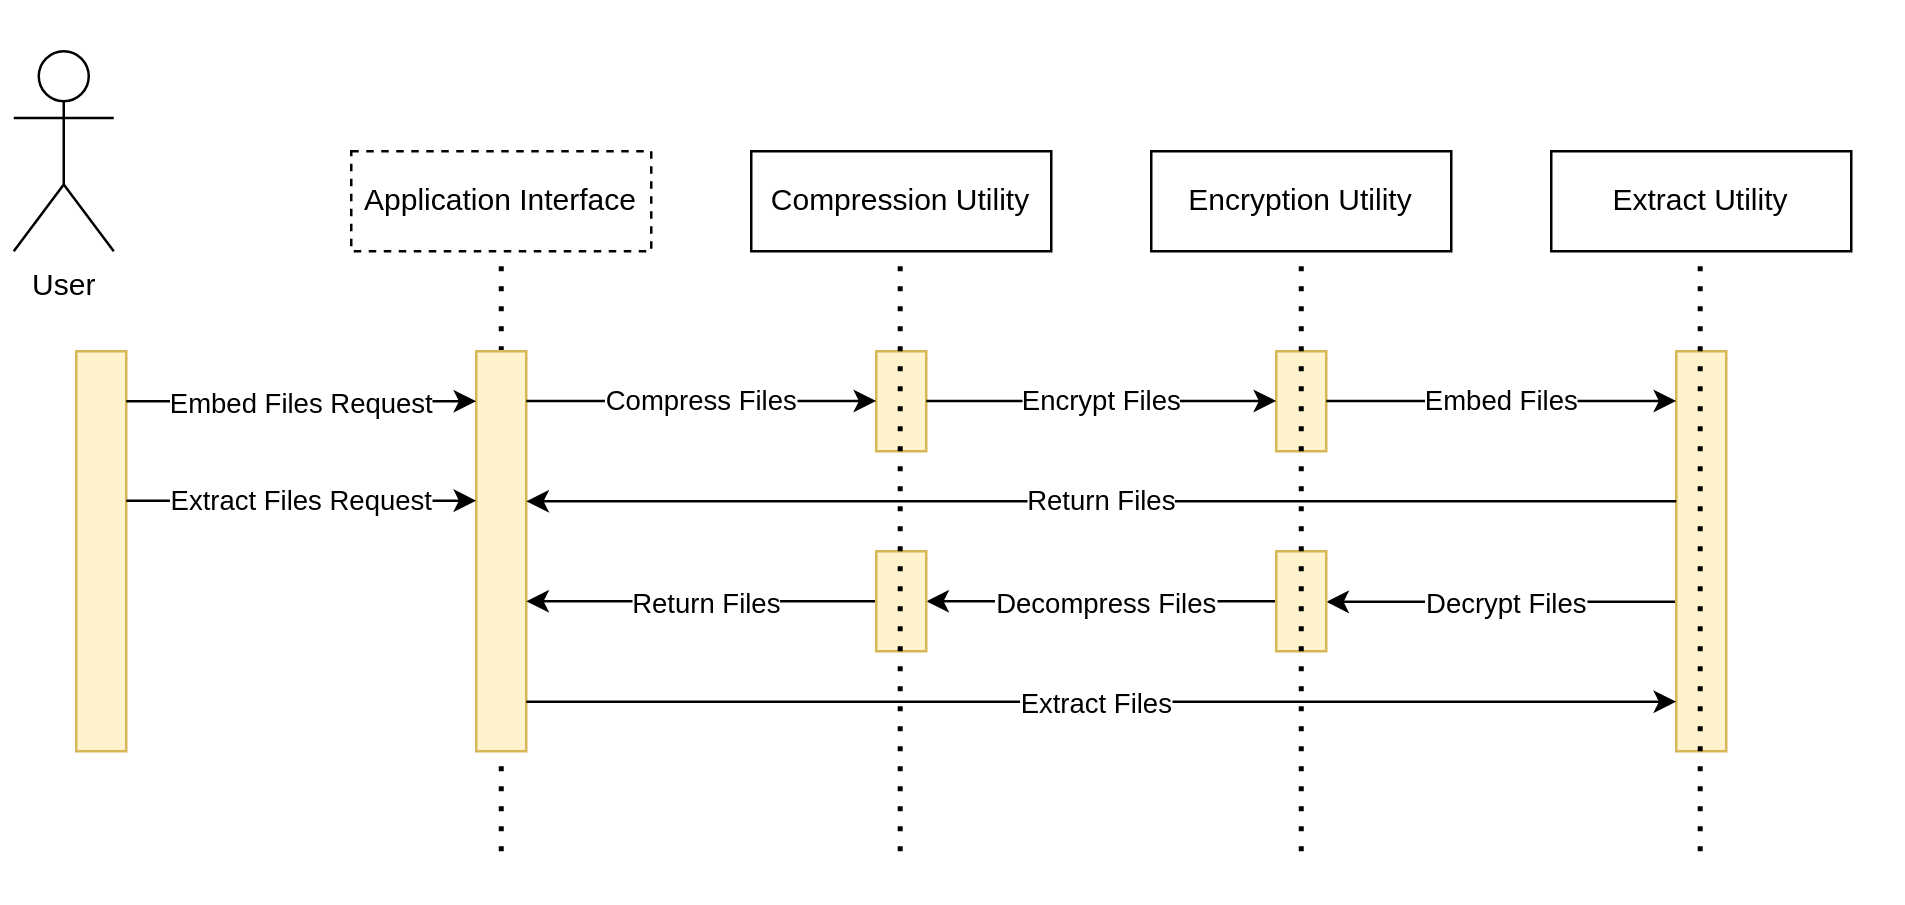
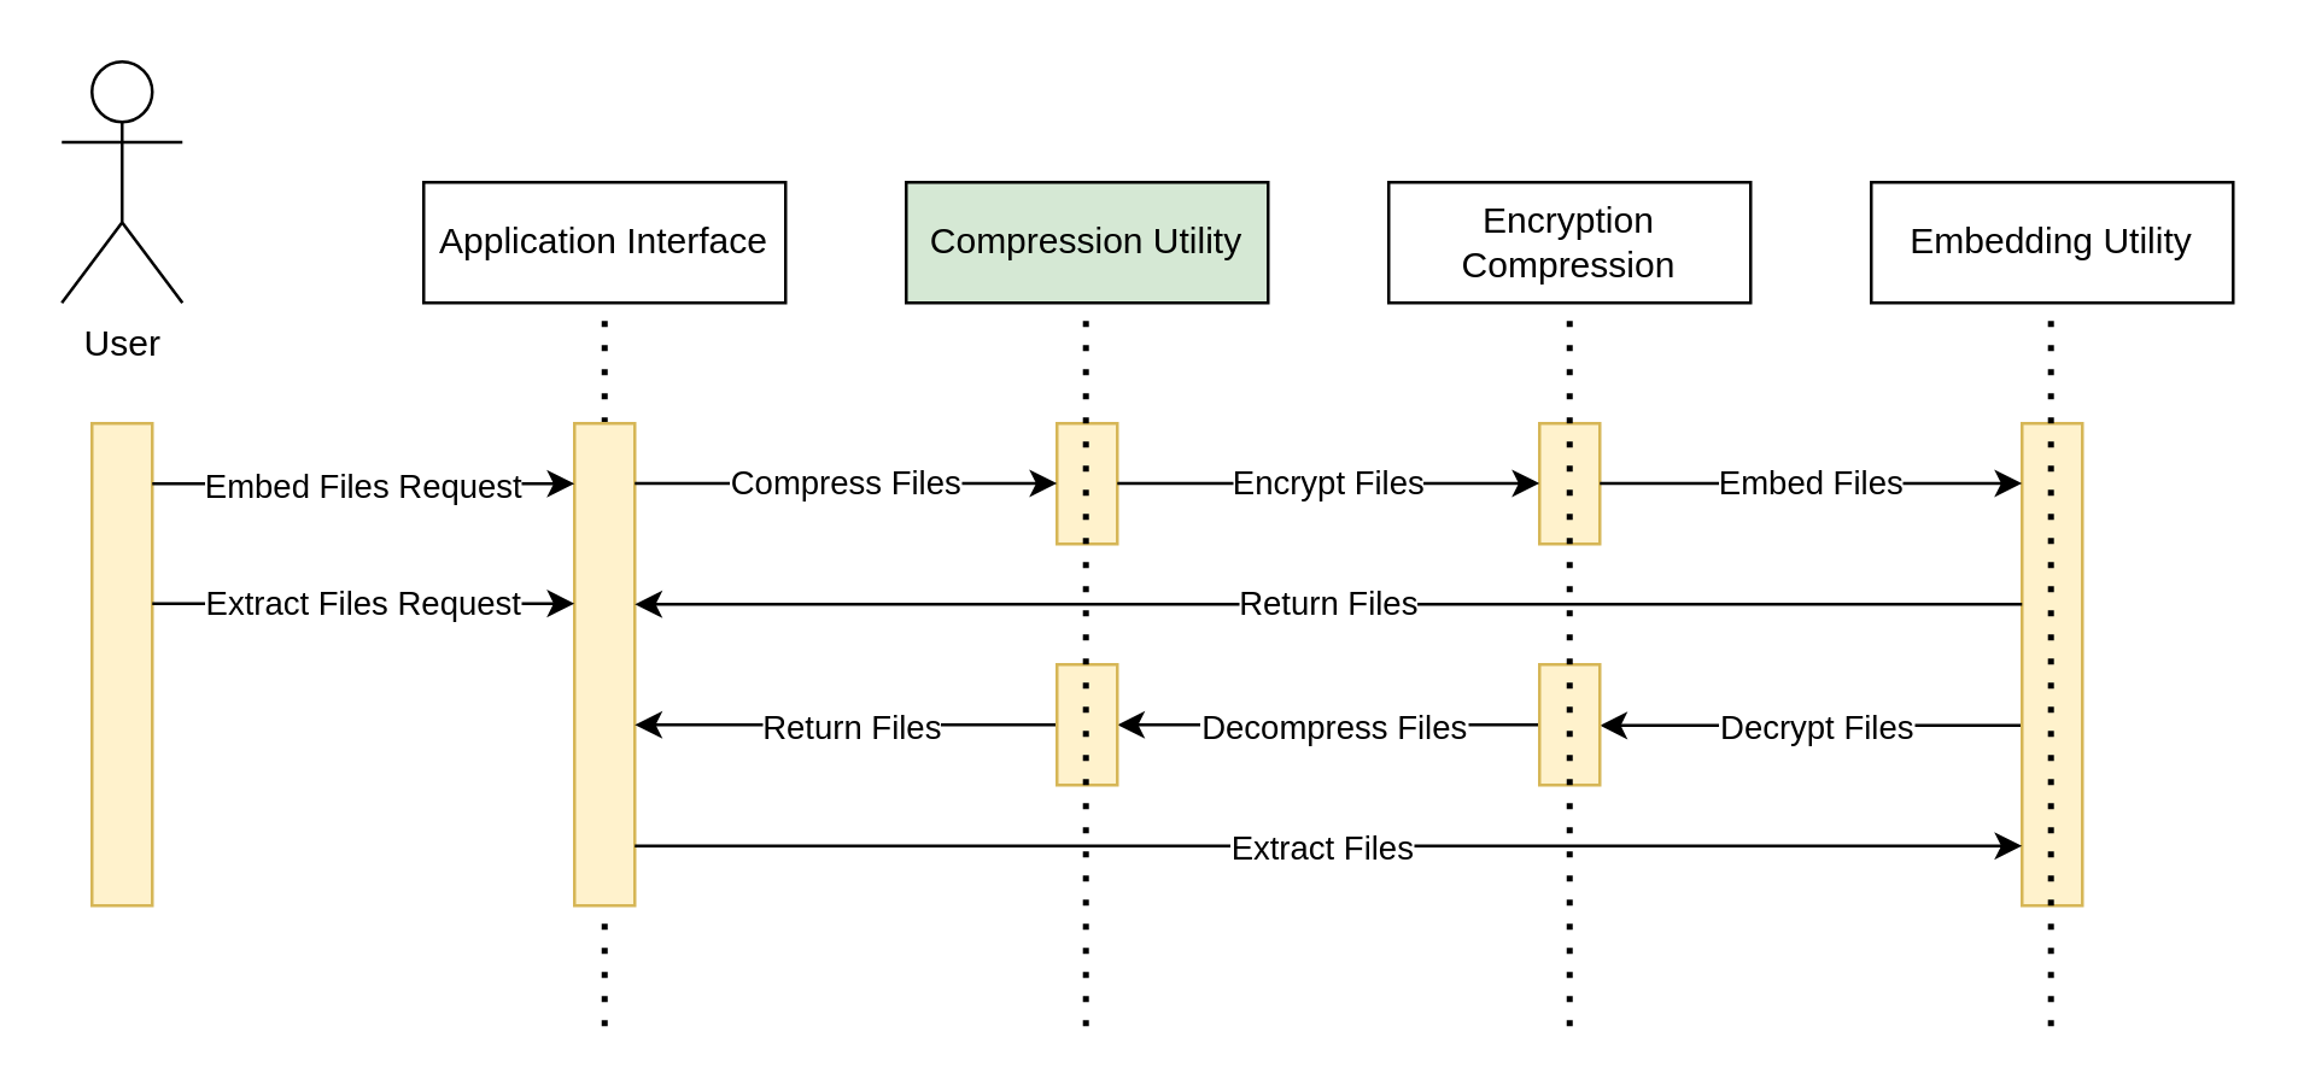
  <mxCell id="0" />
  <mxCell id="1" parent="0" />
- <mxCell id="2" value="&lt;div&gt;User&lt;/div&gt;" style="shape=umlActor;verticalLabelPosition=bottom;verticalAlign=top;html=1;outlineConnect=0;" vertex="1" parent="1"><mxGeometry x="5" y="20" width="40" height="80" as="geometry" /></mxCell>
- <mxCell id="3" value="Application Interface" style="rounded=0;whiteSpace=wrap;html=1;dashed=1;" vertex="1" parent="1"><mxGeometry x="140" y="60" width="120" height="40" as="geometry" /></mxCell>
+ <mxCell id="2" value="&lt;div&gt;User&lt;/div&gt;" style="shape=umlActor;verticalLabelPosition=bottom;verticalAlign=top;html=1;outlineConnect=0;" vertex="1" parent="1"><mxGeometry x="20" y="20" width="40" height="80" as="geometry" /></mxCell>
+ <mxCell id="3" value="Application Interface" style="rounded=0;whiteSpace=wrap;html=1;" vertex="1" parent="1"><mxGeometry x="140" y="60" width="120" height="40" as="geometry" /></mxCell>
  <mxCell id="4" value="" style="rounded=0;whiteSpace=wrap;html=1;fillColor=#fff2cc;strokeColor=#d6b656;" vertex="1" parent="1"><mxGeometry x="30" y="140" width="20" height="160" as="geometry" /></mxCell>
  <mxCell id="5" value="" style="endArrow=none;dashed=1;html=1;dashPattern=1 3;strokeWidth=2;rounded=0;entryX=0.5;entryY=1;entryDx=0;entryDy=0;endSize=6;jumpSize=6;" edge="1" parent="1" target="3"><mxGeometry width="50" height="50" relative="1" as="geometry"><mxPoint x="200" y="340" as="sourcePoint" /><mxPoint x="200" y="140" as="targetPoint" /></mxGeometry></mxCell>
- <mxCell id="6" value="Compression Utility" style="rounded=0;whiteSpace=wrap;html=1;" vertex="1" parent="1"><mxGeometry x="300" y="60" width="120" height="40" as="geometry" /></mxCell>
- <mxCell id="7" value="Encryption Utility" style="rounded=0;whiteSpace=wrap;html=1;" vertex="1" parent="1"><mxGeometry x="460" y="60" width="120" height="40" as="geometry" /></mxCell>
- <mxCell id="8" value="Extract Utility" style="rounded=0;whiteSpace=wrap;html=1;" vertex="1" parent="1"><mxGeometry x="620" y="60" width="120" height="40" as="geometry" /></mxCell>
+ <mxCell id="6" value="Compression Utility" style="rounded=0;whiteSpace=wrap;html=1;fillColor=#d5e8d4;" vertex="1" parent="1"><mxGeometry x="300" y="60" width="120" height="40" as="geometry" /></mxCell>
+ <mxCell id="7" value="Encryption Compression" style="rounded=0;whiteSpace=wrap;html=1;" vertex="1" parent="1"><mxGeometry x="460" y="60" width="120" height="40" as="geometry" /></mxCell>
+ <mxCell id="8" value="Embedding Utility" style="rounded=0;whiteSpace=wrap;html=1;" vertex="1" parent="1"><mxGeometry x="620" y="60" width="120" height="40" as="geometry" /></mxCell>
  <mxCell id="9" value="" style="rounded=0;whiteSpace=wrap;html=1;fillColor=#fff2cc;strokeColor=#d6b656;" vertex="1" parent="1"><mxGeometry x="190" y="140" width="20" height="160" as="geometry" /></mxCell>
  <mxCell id="10" value="" style="endArrow=classic;html=1;rounded=0;entryX=0;entryY=0.125;entryDx=0;entryDy=0;entryPerimeter=0;exitX=1;exitY=0.125;exitDx=0;exitDy=0;exitPerimeter=0;" edge="1" parent="1" source="4" target="9"><mxGeometry width="50" height="50" relative="1" as="geometry"><mxPoint x="60" y="160" as="sourcePoint" /><mxPoint x="170" y="160" as="targetPoint" /></mxGeometry></mxCell>
  <mxCell id="11" value="Embed Files Request" style="edgeLabel;html=1;align=center;verticalAlign=middle;resizable=0;points=[];" vertex="1" connectable="0" parent="10"><mxGeometry x="-0.009" relative="1" as="geometry"><mxPoint as="offset" /></mxGeometry></mxCell>
  <mxCell id="12" value="" style="rounded=0;whiteSpace=wrap;html=1;fillColor=#fff2cc;strokeColor=#d6b656;" vertex="1" parent="1"><mxGeometry x="350" y="140" width="20" height="40" as="geometry" /></mxCell>
  <mxCell id="13" value="" style="rounded=0;whiteSpace=wrap;html=1;fillColor=#fff2cc;strokeColor=#d6b656;" vertex="1" parent="1"><mxGeometry x="510" y="140" width="20" height="40" as="geometry" /></mxCell>
  <mxCell id="14" style="edgeStyle=orthogonalEdgeStyle;rounded=0;orthogonalLoop=1;jettySize=auto;html=1;entryX=1;entryY=0.75;entryDx=0;entryDy=0;" edge="1" parent="1"><mxGeometry relative="1" as="geometry"><mxPoint x="670" y="240.24" as="sourcePoint" /><mxPoint x="530" y="240.24" as="targetPoint" /></mxGeometry></mxCell>
  <mxCell id="15" value="Decrypt Files" style="edgeLabel;html=1;align=center;verticalAlign=middle;resizable=0;points=[];" vertex="1" connectable="0" parent="14"><mxGeometry x="-0.009" y="-2" relative="1" as="geometry"><mxPoint y="2" as="offset" /></mxGeometry></mxCell>
  <mxCell id="16" value="" style="rounded=0;whiteSpace=wrap;html=1;fillColor=#fff2cc;strokeColor=#d6b656;" vertex="1" parent="1"><mxGeometry x="670" y="140" width="20" height="160" as="geometry" /></mxCell>
  <mxCell id="17" value="" style="endArrow=classic;html=1;rounded=0;entryX=0;entryY=0.25;entryDx=0;entryDy=0;" edge="1" parent="1"><mxGeometry width="50" height="50" relative="1" as="geometry"><mxPoint x="50" y="199.76" as="sourcePoint" /><mxPoint x="190" y="199.76" as="targetPoint" /></mxGeometry></mxCell>
  <mxCell id="18" value="Extract Files Request" style="edgeLabel;html=1;align=center;verticalAlign=middle;resizable=0;points=[];" vertex="1" connectable="0" parent="17"><mxGeometry x="-0.009" relative="1" as="geometry"><mxPoint as="offset" /></mxGeometry></mxCell>
  <mxCell id="19" value="" style="endArrow=classic;html=1;rounded=0;entryX=0;entryY=0.25;entryDx=0;entryDy=0;" edge="1" parent="1"><mxGeometry width="50" height="50" relative="1" as="geometry"><mxPoint x="210" y="159.88" as="sourcePoint" /><mxPoint x="350" y="159.88" as="targetPoint" /></mxGeometry></mxCell>
  <mxCell id="20" value="Compress Files" style="edgeLabel;html=1;align=center;verticalAlign=middle;resizable=0;points=[];" vertex="1" connectable="0" parent="19"><mxGeometry x="-0.009" relative="1" as="geometry"><mxPoint as="offset" /></mxGeometry></mxCell>
  <mxCell id="21" value="" style="endArrow=classic;html=1;rounded=0;entryX=0;entryY=0.25;entryDx=0;entryDy=0;" edge="1" parent="1"><mxGeometry width="50" height="50" relative="1" as="geometry"><mxPoint x="370" y="159.88" as="sourcePoint" /><mxPoint x="510" y="159.88" as="targetPoint" /></mxGeometry></mxCell>
  <mxCell id="22" value="Encrypt Files" style="edgeLabel;html=1;align=center;verticalAlign=middle;resizable=0;points=[];" vertex="1" connectable="0" parent="21"><mxGeometry x="-0.009" relative="1" as="geometry"><mxPoint as="offset" /></mxGeometry></mxCell>
  <mxCell id="23" value="" style="endArrow=classic;html=1;rounded=0;entryX=0;entryY=0.25;entryDx=0;entryDy=0;" edge="1" parent="1"><mxGeometry width="50" height="50" relative="1" as="geometry"><mxPoint x="530" y="159.88" as="sourcePoint" /><mxPoint x="670" y="159.88" as="targetPoint" /></mxGeometry></mxCell>
  <mxCell id="24" value="Embed Files" style="edgeLabel;html=1;align=center;verticalAlign=middle;resizable=0;points=[];" vertex="1" connectable="0" parent="23"><mxGeometry x="-0.009" relative="1" as="geometry"><mxPoint as="offset" /></mxGeometry></mxCell>
  <mxCell id="25" value="" style="endArrow=classic;html=1;rounded=0;entryX=0;entryY=0.833;entryDx=0;entryDy=0;entryPerimeter=0;" edge="1" parent="1"><mxGeometry width="50" height="50" relative="1" as="geometry"><mxPoint x="210" y="280.24" as="sourcePoint" /><mxPoint x="670" y="280.2" as="targetPoint" /></mxGeometry></mxCell>
  <mxCell id="26" value="Extract Files" style="edgeLabel;html=1;align=center;verticalAlign=middle;resizable=0;points=[];" vertex="1" connectable="0" parent="25"><mxGeometry x="-0.009" relative="1" as="geometry"><mxPoint as="offset" /></mxGeometry></mxCell>
  <mxCell id="27" style="edgeStyle=orthogonalEdgeStyle;rounded=0;orthogonalLoop=1;jettySize=auto;html=1;entryX=1;entryY=0.75;entryDx=0;entryDy=0;" edge="1" parent="1"><mxGeometry relative="1" as="geometry"><mxPoint x="510" y="240" as="sourcePoint" /><mxPoint x="370" y="240" as="targetPoint" /></mxGeometry></mxCell>
  <mxCell id="28" value="Decompress Files" style="edgeLabel;html=1;align=center;verticalAlign=middle;resizable=0;points=[];" vertex="1" connectable="0" parent="27"><mxGeometry x="-0.009" y="-2" relative="1" as="geometry"><mxPoint y="2" as="offset" /></mxGeometry></mxCell>
  <mxCell id="29" style="edgeStyle=orthogonalEdgeStyle;rounded=0;orthogonalLoop=1;jettySize=auto;html=1;entryX=1;entryY=0.75;entryDx=0;entryDy=0;" edge="1" parent="1"><mxGeometry relative="1" as="geometry"><mxPoint x="350" y="240" as="sourcePoint" /><mxPoint x="210" y="240" as="targetPoint" /></mxGeometry></mxCell>
  <mxCell id="30" value="Return Files" style="edgeLabel;html=1;align=center;verticalAlign=middle;resizable=0;points=[];" vertex="1" connectable="0" parent="29"><mxGeometry x="-0.009" y="-2" relative="1" as="geometry"><mxPoint y="2" as="offset" /></mxGeometry></mxCell>
  <mxCell id="31" value="" style="rounded=0;whiteSpace=wrap;html=1;fillColor=#fff2cc;strokeColor=#d6b656;" vertex="1" parent="1"><mxGeometry x="350" y="220" width="20" height="40" as="geometry" /></mxCell>
  <mxCell id="32" value="" style="rounded=0;whiteSpace=wrap;html=1;fillColor=#fff2cc;strokeColor=#d6b656;" vertex="1" parent="1"><mxGeometry x="510" y="220" width="20" height="40" as="geometry" /></mxCell>
  <mxCell id="33" value="Return Files" style="endArrow=classic;html=1;rounded=0;entryX=1;entryY=0.375;entryDx=0;entryDy=0;entryPerimeter=0;" edge="1" parent="1" target="9"><mxGeometry width="50" height="50" relative="1" as="geometry"><mxPoint x="670" y="200" as="sourcePoint" /><mxPoint x="240" y="200" as="targetPoint" /></mxGeometry></mxCell>
  <mxCell id="34" value="" style="endArrow=none;dashed=1;html=1;dashPattern=1 3;strokeWidth=2;rounded=0;entryX=0.5;entryY=1;entryDx=0;entryDy=0;endSize=6;jumpSize=6;" edge="1" parent="1"><mxGeometry width="50" height="50" relative="1" as="geometry"><mxPoint x="359.58" y="340" as="sourcePoint" /><mxPoint x="359.58" y="100" as="targetPoint" /></mxGeometry></mxCell>
  <mxCell id="35" value="" style="endArrow=none;dashed=1;html=1;dashPattern=1 3;strokeWidth=2;rounded=0;entryX=0.5;entryY=1;entryDx=0;entryDy=0;endSize=6;jumpSize=6;" edge="1" parent="1"><mxGeometry width="50" height="50" relative="1" as="geometry"><mxPoint x="520" y="340" as="sourcePoint" /><mxPoint x="520" y="100" as="targetPoint" /></mxGeometry></mxCell>
  <mxCell id="36" value="" style="endArrow=none;dashed=1;html=1;dashPattern=1 3;strokeWidth=2;rounded=0;entryX=0.5;entryY=1;entryDx=0;entryDy=0;endSize=6;jumpSize=6;" edge="1" parent="1"><mxGeometry width="50" height="50" relative="1" as="geometry"><mxPoint x="679.58" y="340" as="sourcePoint" /><mxPoint x="679.58" y="100" as="targetPoint" /></mxGeometry></mxCell>
